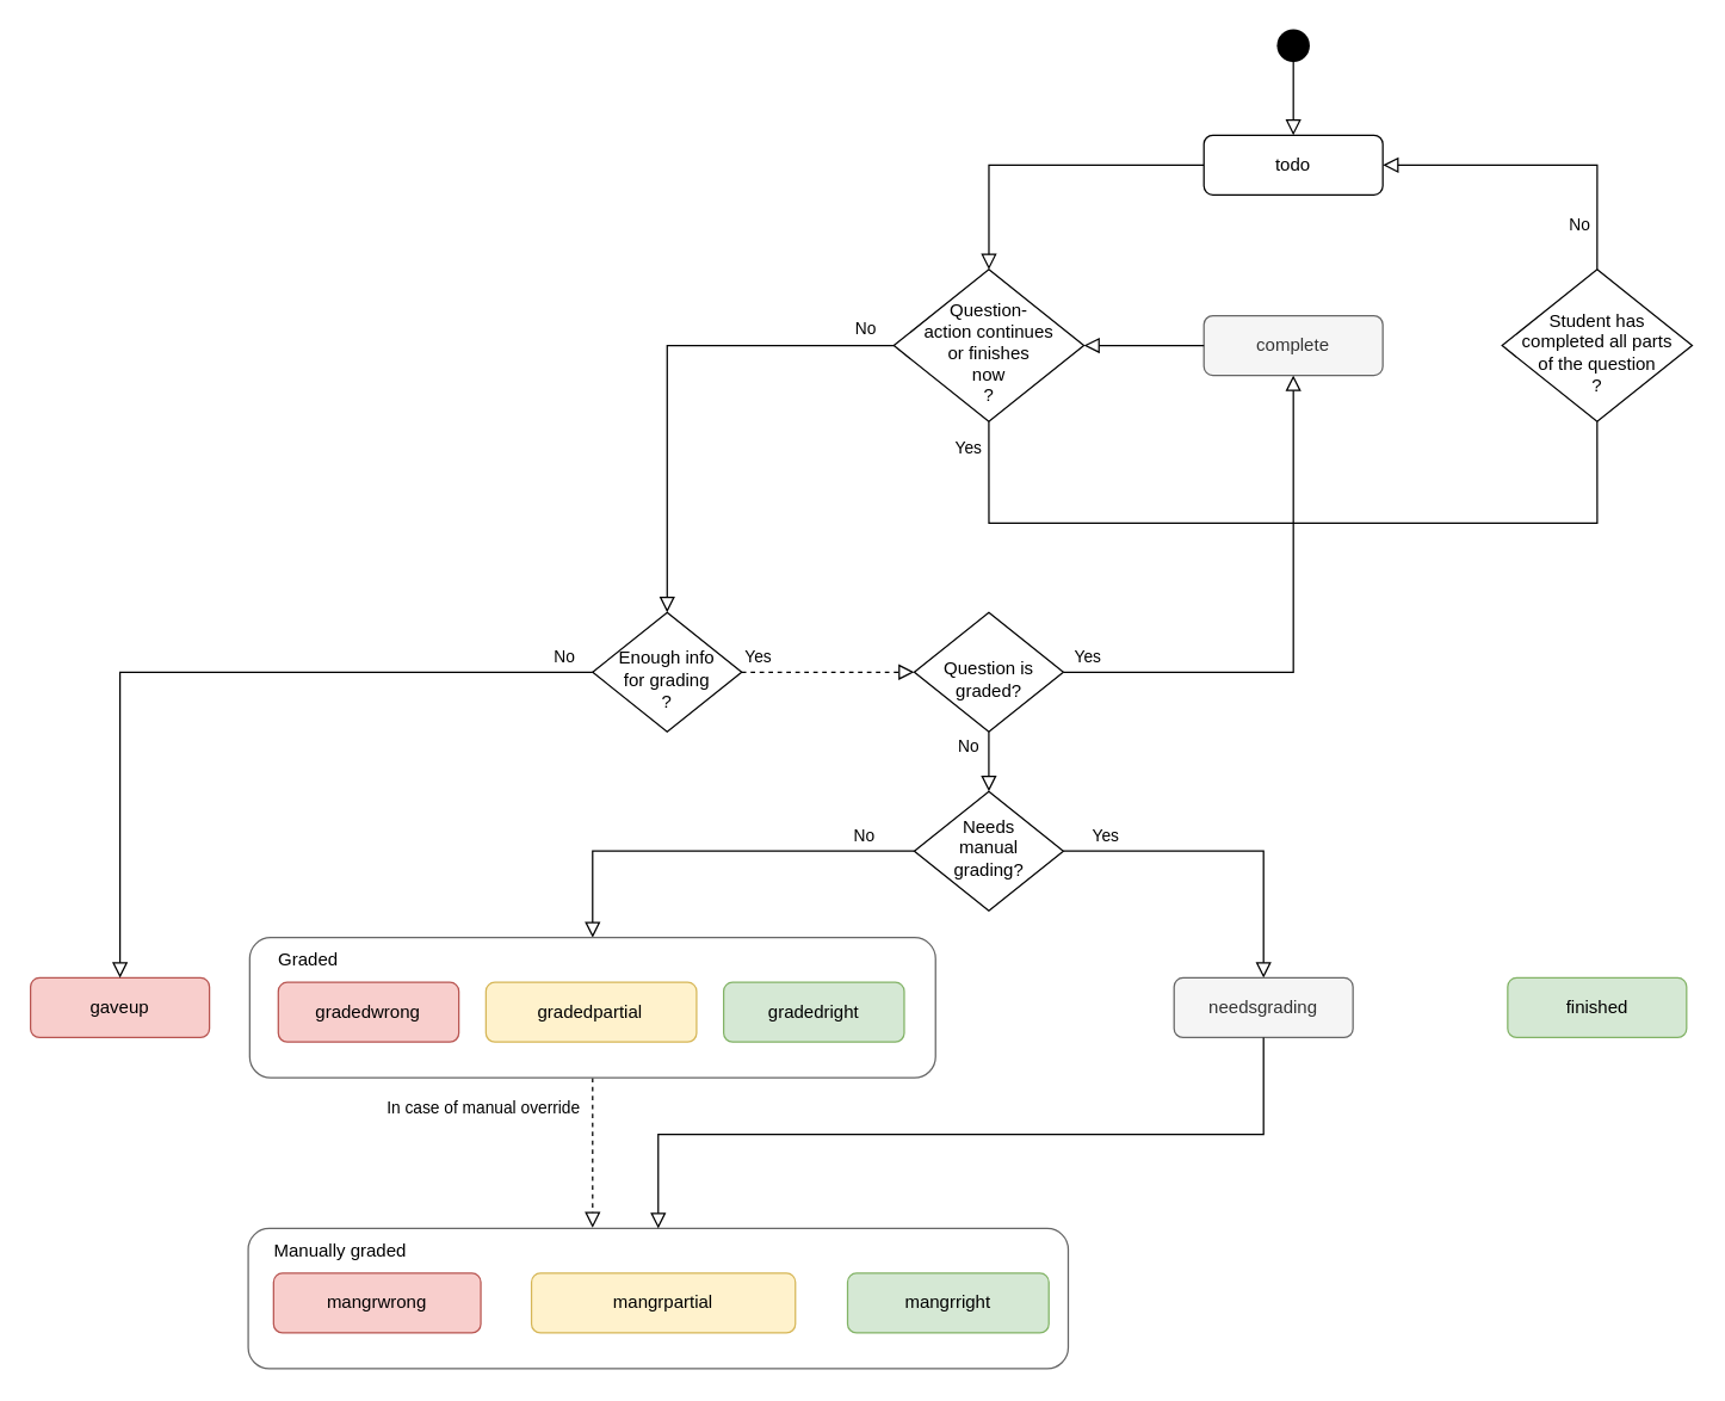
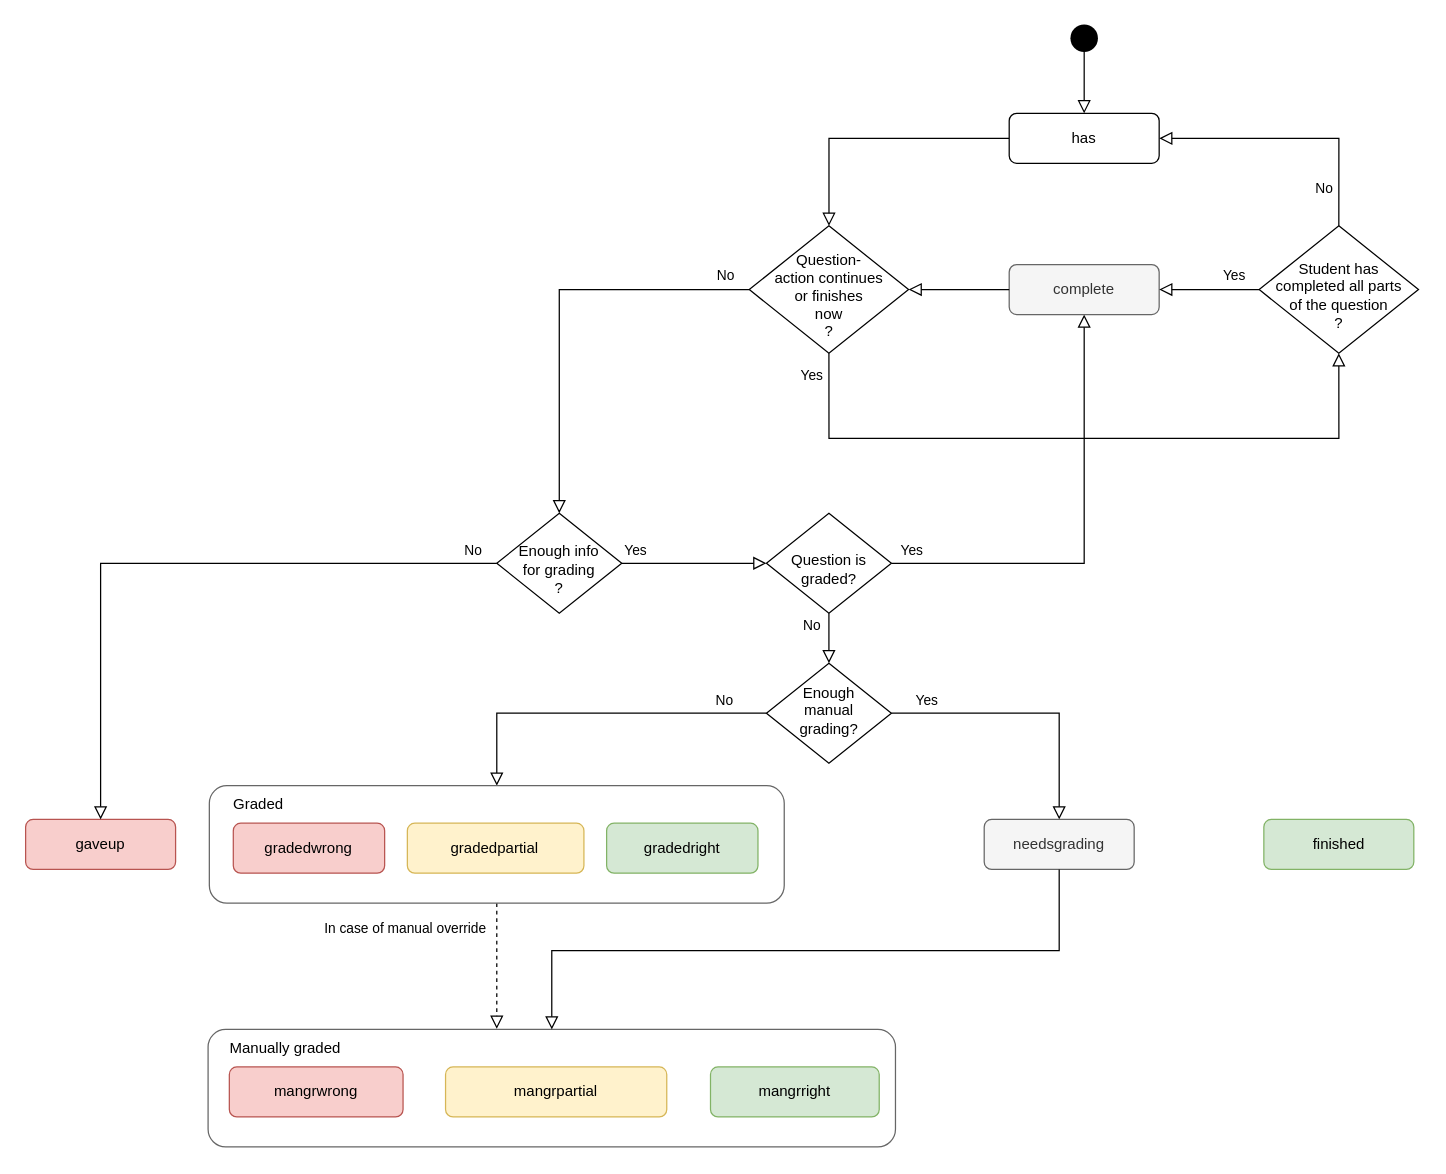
  <mxCell id="0" />
  <mxCell id="1" parent="0" />
  <mxCell id="2" value="" style="rounded=1;whiteSpace=wrap;html=1;fontSize=12;glass=0;strokeWidth=1;shadow=0;fillColor=none;fontColor=#333333;strokeColor=#666666;align=left;movable=1;resizable=1;rotatable=1;deletable=1;editable=1;locked=0;connectable=1;" parent="1" vertex="1"><mxGeometry x="166" y="823" width="550.0" height="94" as="geometry" /></mxCell>
  <mxCell id="3" value="" style="rounded=0;html=1;jettySize=auto;orthogonalLoop=1;fontSize=11;endArrow=block;endFill=0;endSize=8;strokeWidth=1;shadow=0;labelBackgroundColor=none;edgeStyle=orthogonalEdgeStyle;" parent="1" source="4" target="5" edge="1"><mxGeometry relative="1" as="geometry" /></mxCell>
- <mxCell id="4" value="todo" style="rounded=1;whiteSpace=wrap;html=1;fontSize=12;glass=0;strokeWidth=1;shadow=0;" parent="1" vertex="1"><mxGeometry x="807" y="90" width="120" height="40" as="geometry" /></mxCell>
+ <mxCell id="4" value="has" style="rounded=1;whiteSpace=wrap;html=1;fontSize=12;glass=0;strokeWidth=1;shadow=0;" parent="1" vertex="1"><mxGeometry x="807" y="90" width="120" height="40" as="geometry" /></mxCell>
  <mxCell id="5" value="&lt;br&gt;Question-&lt;br&gt;action continues&lt;br&gt;or finishes&lt;br&gt;now&lt;br&gt;?" style="rhombus;whiteSpace=wrap;html=1;shadow=0;fontFamily=Helvetica;fontSize=12;align=center;strokeWidth=1;spacing=6;spacingTop=-4;" parent="1" vertex="1"><mxGeometry x="599" y="180" width="127.5" height="102" as="geometry" /></mxCell>
  <mxCell id="6" value="Yes" style="edgeStyle=orthogonalEdgeStyle;rounded=0;html=1;jettySize=auto;orthogonalLoop=1;fontSize=11;endArrow=block;endFill=0;endSize=8;strokeWidth=1;shadow=0;labelBackgroundColor=none;" parent="1" source="7" target="12" edge="1"><mxGeometry x="-0.907" y="10" relative="1" as="geometry"><mxPoint as="offset" /></mxGeometry></mxCell>
  <mxCell id="7" value="&lt;br&gt;Question is&lt;br&gt;graded?&lt;br&gt;" style="rhombus;whiteSpace=wrap;html=1;shadow=0;fontFamily=Helvetica;fontSize=12;align=center;strokeWidth=1;spacing=6;spacingTop=-4;" parent="1" vertex="1"><mxGeometry x="612.75" y="410" width="100" height="80" as="geometry" /></mxCell>
  <mxCell id="8" value="finished" style="rounded=1;whiteSpace=wrap;html=1;fontSize=12;glass=0;strokeWidth=1;shadow=0;fillColor=#d5e8d4;strokeColor=#82b366;" parent="1" vertex="1"><mxGeometry x="1010.75" y="655" width="120" height="40" as="geometry" /></mxCell>
  <mxCell id="9" value="" style="shape=waypoint;sketch=0;fillStyle=solid;size=6;pointerEvents=1;points=[];fillColor=none;resizable=0;rotatable=0;perimeter=centerPerimeter;snapToPoint=1;strokeWidth=9;" parent="1" vertex="1"><mxGeometry x="857" y="20" width="20" height="20" as="geometry" /></mxCell>
  <mxCell id="10" value="" style="edgeStyle=orthogonalEdgeStyle;rounded=0;html=1;jettySize=auto;orthogonalLoop=1;fontSize=11;endArrow=block;endFill=0;endSize=8;strokeWidth=1;shadow=0;labelBackgroundColor=none;exitX=0.45;exitY=0.95;exitDx=0;exitDy=0;exitPerimeter=0;" parent="1" source="9" target="4" edge="1"><mxGeometry y="10" relative="1" as="geometry"><mxPoint as="offset" /><mxPoint x="927" y="230" as="sourcePoint" /><mxPoint x="977" y="230" as="targetPoint" /></mxGeometry></mxCell>
  <mxCell id="11" value="&lt;br&gt;Student has&lt;br&gt;completed all parts&lt;br&gt;of the question&lt;br&gt;?" style="rhombus;whiteSpace=wrap;html=1;shadow=0;fontFamily=Helvetica;fontSize=12;align=center;strokeWidth=1;spacing=6;spacingTop=-4;" parent="1" vertex="1"><mxGeometry x="1007" y="180" width="127.5" height="102" as="geometry" /></mxCell>
  <mxCell id="12" value="complete" style="rounded=1;whiteSpace=wrap;html=1;fontSize=12;glass=0;strokeWidth=1;shadow=0;fillColor=#f5f5f5;fontColor=#333333;strokeColor=#666666;" parent="1" vertex="1"><mxGeometry x="807" y="211" width="120" height="40" as="geometry" /></mxCell>
+ <mxCell id="13" value="Yes" style="edgeStyle=orthogonalEdgeStyle;rounded=0;html=1;jettySize=auto;orthogonalLoop=1;fontSize=11;endArrow=block;endFill=0;endSize=8;strokeWidth=1;shadow=0;labelBackgroundColor=none;exitX=0;exitY=0.5;exitDx=0;exitDy=0;" parent="1" source="11" target="12" edge="1"><mxGeometry x="-0.5" y="-11" relative="1" as="geometry"><mxPoint as="offset" /><mxPoint x="807" y="231" as="sourcePoint" /></mxGeometry></mxCell>
  <mxCell id="14" value="No" style="rounded=0;html=1;jettySize=auto;orthogonalLoop=1;fontSize=11;endArrow=block;endFill=0;endSize=8;strokeWidth=1;shadow=0;labelBackgroundColor=none;edgeStyle=orthogonalEdgeStyle;exitX=0.5;exitY=0;exitDx=0;exitDy=0;entryX=1;entryY=0.5;entryDx=0;entryDy=0;" parent="1" source="11" target="4" edge="1"><mxGeometry x="-0.719" y="12" relative="1" as="geometry"><mxPoint as="offset" /><mxPoint x="877" y="390" as="sourcePoint" /><mxPoint x="877" y="450" as="targetPoint" /></mxGeometry></mxCell>
  <mxCell id="15" value="" style="rounded=0;html=1;jettySize=auto;orthogonalLoop=1;fontSize=11;endArrow=block;endFill=0;endSize=8;strokeWidth=1;shadow=0;labelBackgroundColor=none;edgeStyle=orthogonalEdgeStyle;exitX=0;exitY=0.5;exitDx=0;exitDy=0;entryX=1;entryY=0.5;entryDx=0;entryDy=0;" parent="1" source="12" target="5" edge="1"><mxGeometry relative="1" as="geometry"><mxPoint x="817" y="120" as="sourcePoint" /><mxPoint x="740.8" y="190.04" as="targetPoint" /></mxGeometry></mxCell>
  <mxCell id="16" value="No" style="rounded=0;html=1;jettySize=auto;orthogonalLoop=1;fontSize=11;endArrow=block;endFill=0;endSize=8;strokeWidth=1;shadow=0;labelBackgroundColor=none;edgeStyle=orthogonalEdgeStyle;exitX=0;exitY=0.5;exitDx=0;exitDy=0;entryX=0.5;entryY=0;entryDx=0;entryDy=0;" parent="1" source="5" target="17" edge="1"><mxGeometry x="-0.886" y="-11" relative="1" as="geometry"><mxPoint as="offset" /><mxPoint x="583" y="208" as="sourcePoint" /><mxPoint x="433" y="278" as="targetPoint" /></mxGeometry></mxCell>
  <mxCell id="17" value="&lt;br&gt;Enough info&lt;br&gt;for grading&lt;br&gt;?" style="rhombus;whiteSpace=wrap;html=1;shadow=0;fontFamily=Helvetica;fontSize=12;align=center;strokeWidth=1;spacing=6;spacingTop=-4;" parent="1" vertex="1"><mxGeometry x="397" y="410" width="100" height="80" as="geometry" /></mxCell>
- <mxCell id="18" value="Yes" style="rounded=0;html=1;jettySize=auto;orthogonalLoop=1;fontSize=11;endArrow=none;endFill=0;endSize=8;strokeWidth=1;shadow=0;labelBackgroundColor=none;edgeStyle=orthogonalEdgeStyle;exitX=0.5;exitY=1;exitDx=0;exitDy=0;entryX=0.5;entryY=1;entryDx=0;entryDy=0;" parent="1" source="5" target="11" edge="1"><mxGeometry x="-0.934" y="-14" relative="1" as="geometry"><mxPoint as="offset" /><mxPoint x="609" y="241" as="sourcePoint" /><mxPoint x="457" y="300" as="targetPoint" /><Array as="points"><mxPoint x="663" y="350" /><mxPoint x="1071" y="350" /></Array></mxGeometry></mxCell>
- <mxCell id="19" value="Yes" style="edgeStyle=orthogonalEdgeStyle;rounded=0;html=1;jettySize=auto;orthogonalLoop=1;fontSize=11;endArrow=block;endFill=0;endSize=8;strokeWidth=1;shadow=0;labelBackgroundColor=none;exitX=1;exitY=0.5;exitDx=0;exitDy=0;entryX=0;entryY=0.5;entryDx=0;entryDy=0;dashed=1;" parent="1" source="17" target="7" edge="1"><mxGeometry x="-0.793" y="10" relative="1" as="geometry"><mxPoint x="-1" as="offset" /><mxPoint x="1017" y="241" as="sourcePoint" /><mxPoint x="937" y="241" as="targetPoint" /></mxGeometry></mxCell>
- <mxCell id="20" value="Needs&lt;br&gt;manual&lt;br&gt;grading?" style="rhombus;whiteSpace=wrap;html=1;shadow=0;fontFamily=Helvetica;fontSize=12;align=center;strokeWidth=1;spacing=6;spacingTop=-4;" parent="1" vertex="1"><mxGeometry x="612.75" y="530" width="100" height="80" as="geometry" /></mxCell>
+ <mxCell id="18" value="Yes" style="rounded=0;html=1;jettySize=auto;orthogonalLoop=1;fontSize=11;endArrow=block;endFill=0;endSize=8;strokeWidth=1;shadow=0;labelBackgroundColor=none;edgeStyle=orthogonalEdgeStyle;exitX=0.5;exitY=1;exitDx=0;exitDy=0;entryX=0.5;entryY=1;entryDx=0;entryDy=0;" parent="1" source="5" target="11" edge="1"><mxGeometry x="-0.934" y="-14" relative="1" as="geometry"><mxPoint as="offset" /><mxPoint x="609" y="241" as="sourcePoint" /><mxPoint x="457" y="300" as="targetPoint" /><Array as="points"><mxPoint x="663" y="350" /><mxPoint x="1071" y="350" /></Array></mxGeometry></mxCell>
+ <mxCell id="19" value="Yes" style="edgeStyle=orthogonalEdgeStyle;rounded=0;html=1;jettySize=auto;orthogonalLoop=1;fontSize=11;endArrow=block;endFill=0;endSize=8;strokeWidth=1;shadow=0;labelBackgroundColor=none;exitX=1;exitY=0.5;exitDx=0;exitDy=0;entryX=0;entryY=0.5;entryDx=0;entryDy=0;" parent="1" source="17" target="7" edge="1"><mxGeometry x="-0.793" y="10" relative="1" as="geometry"><mxPoint x="-1" as="offset" /><mxPoint x="1017" y="241" as="sourcePoint" /><mxPoint x="937" y="241" as="targetPoint" /></mxGeometry></mxCell>
+ <mxCell id="20" value="Enough&lt;br&gt;manual&lt;br&gt;grading?" style="rhombus;whiteSpace=wrap;html=1;shadow=0;fontFamily=Helvetica;fontSize=12;align=center;strokeWidth=1;spacing=6;spacingTop=-4;" parent="1" vertex="1"><mxGeometry x="612.75" y="530" width="100" height="80" as="geometry" /></mxCell>
  <mxCell id="21" value="No" style="rounded=0;html=1;jettySize=auto;orthogonalLoop=1;fontSize=11;endArrow=block;endFill=0;endSize=8;strokeWidth=1;shadow=0;labelBackgroundColor=none;edgeStyle=orthogonalEdgeStyle;exitX=0.5;exitY=1;exitDx=0;exitDy=0;entryX=0.5;entryY=0;entryDx=0;entryDy=0;" parent="1" source="7" target="20" edge="1"><mxGeometry x="-0.5" y="-14" relative="1" as="geometry"><mxPoint as="offset" /><mxPoint x="609" y="241" as="sourcePoint" /><mxPoint x="457" y="420" as="targetPoint" /></mxGeometry></mxCell>
  <mxCell id="22" value="Yes" style="edgeStyle=orthogonalEdgeStyle;rounded=0;html=1;jettySize=auto;orthogonalLoop=1;fontSize=11;endArrow=block;endFill=0;endSize=8;strokeWidth=1;shadow=0;labelBackgroundColor=none;entryX=0.5;entryY=0;entryDx=0;entryDy=0;exitX=1;exitY=0.5;exitDx=0;exitDy=0;" parent="1" source="20" target="23" edge="1"><mxGeometry x="-0.745" y="10" relative="1" as="geometry"><mxPoint as="offset" /><mxPoint x="583.25" y="650" as="sourcePoint" /><mxPoint x="847" y="630" as="targetPoint" /></mxGeometry></mxCell>
  <mxCell id="23" value="needsgrading" style="rounded=1;whiteSpace=wrap;html=1;fontSize=12;glass=0;strokeWidth=1;shadow=0;fillColor=#f5f5f5;fontColor=#333333;strokeColor=#666666;" parent="1" vertex="1"><mxGeometry x="787" y="655" width="120" height="40" as="geometry" /></mxCell>
  <mxCell id="24" value="No" style="edgeStyle=orthogonalEdgeStyle;rounded=0;html=1;jettySize=auto;orthogonalLoop=1;fontSize=11;endArrow=block;endFill=0;endSize=8;strokeWidth=1;shadow=0;labelBackgroundColor=none;entryX=0.5;entryY=0;entryDx=0;entryDy=0;exitX=0;exitY=0.5;exitDx=0;exitDy=0;" parent="1" source="20" target="33" edge="1"><mxGeometry x="-0.753" y="-10" relative="1" as="geometry"><mxPoint as="offset" /><mxPoint x="607" y="570" as="sourcePoint" /><mxPoint x="501.25" y="630" as="targetPoint" /></mxGeometry></mxCell>
  <mxCell id="25" value="gaveup" style="rounded=1;whiteSpace=wrap;html=1;fontSize=12;glass=0;strokeWidth=1;shadow=0;fillColor=#f8cecc;strokeColor=#b85450;" parent="1" vertex="1"><mxGeometry x="20" y="655" width="120" height="40" as="geometry" /></mxCell>
  <mxCell id="26" value="mangrright" style="rounded=1;whiteSpace=wrap;html=1;fontSize=12;glass=0;strokeWidth=1;shadow=0;fillColor=#d5e8d4;strokeColor=#82b366;" parent="1" vertex="1"><mxGeometry x="568" y="853" width="135" height="40" as="geometry" /></mxCell>
  <mxCell id="27" value="mangrpartial" style="rounded=1;whiteSpace=wrap;html=1;fontSize=12;glass=0;strokeWidth=1;shadow=0;fillColor=#fff2cc;strokeColor=#d6b656;" parent="1" vertex="1"><mxGeometry x="356" y="853" width="177" height="40" as="geometry" /></mxCell>
  <mxCell id="28" value="mangrwrong" style="rounded=1;whiteSpace=wrap;html=1;fontSize=12;glass=0;strokeWidth=1;shadow=0;fillColor=#f8cecc;strokeColor=#b85450;" parent="1" vertex="1"><mxGeometry x="183" y="853" width="139" height="40" as="geometry" /></mxCell>
  <mxCell id="29" value="" style="edgeStyle=orthogonalEdgeStyle;rounded=0;html=1;jettySize=auto;orthogonalLoop=1;fontSize=11;endArrow=block;endFill=0;endSize=8;strokeWidth=1;shadow=0;labelBackgroundColor=none;exitX=0.5;exitY=1;exitDx=0;exitDy=0;entryX=0.42;entryY=-0.005;entryDx=0;entryDy=0;entryPerimeter=0;dashed=1;" parent="1" source="33" target="2" edge="1"><mxGeometry x="-0.753" y="-10" relative="1" as="geometry"><mxPoint as="offset" /><mxPoint x="622.75" y="580" as="sourcePoint" /><mxPoint x="399" y="820" as="targetPoint" /><Array as="points" /></mxGeometry></mxCell>
  <mxCell id="30" value="In case of manual override" style="edgeLabel;html=1;align=right;verticalAlign=bottom;resizable=0;points=[];labelPosition=left;verticalLabelPosition=top;horizontal=1;" vertex="1" connectable="0" parent="29"><mxGeometry x="-0.029" y="3" relative="1" as="geometry"><mxPoint x="-11" y="-21" as="offset" /></mxGeometry></mxCell>
  <mxCell id="31" value="" style="edgeStyle=orthogonalEdgeStyle;rounded=0;html=1;jettySize=auto;orthogonalLoop=1;fontSize=11;endArrow=block;endFill=0;endSize=8;strokeWidth=1;shadow=0;labelBackgroundColor=none;exitX=0.5;exitY=1;exitDx=0;exitDy=0;entryX=0.5;entryY=0;entryDx=0;entryDy=0;" parent="1" source="23" target="2" edge="1"><mxGeometry x="-0.745" y="10" relative="1" as="geometry"><mxPoint as="offset" /><mxPoint x="722.75" y="580" as="sourcePoint" /><mxPoint x="437" y="820" as="targetPoint" /><Array as="points"><mxPoint x="847" y="760" /><mxPoint x="441" y="760" /></Array></mxGeometry></mxCell>
  <mxCell id="32" value="" style="group" parent="1" vertex="1" connectable="0"><mxGeometry x="167" y="628" width="500" height="94" as="geometry" /></mxCell>
  <mxCell id="33" value="" style="rounded=1;whiteSpace=wrap;html=1;fontSize=12;glass=0;strokeWidth=1;shadow=0;fillColor=none;fontColor=#333333;strokeColor=#666666;align=left;" parent="32" vertex="1"><mxGeometry width="460" height="94" as="geometry" /></mxCell>
  <mxCell id="34" value="Graded" style="text;html=1;strokeColor=none;fillColor=none;align=center;verticalAlign=middle;whiteSpace=wrap;rounded=0;" parent="32" vertex="1"><mxGeometry x="9.082" width="60.549" height="30" as="geometry" /></mxCell>
  <mxCell id="35" value="" style="group" parent="1" vertex="1" connectable="0"><mxGeometry x="186.174" y="658" width="419.809" height="40" as="geometry" /></mxCell>
  <mxCell id="36" value="gradedright" style="rounded=1;whiteSpace=wrap;html=1;fontSize=12;glass=0;strokeWidth=1;shadow=0;fillColor=#d5e8d4;strokeColor=#82b366;" parent="35" vertex="1"><mxGeometry x="298.71" width="121.099" height="40" as="geometry" /></mxCell>
  <mxCell id="37" value="gradedpartial" style="rounded=1;whiteSpace=wrap;html=1;fontSize=12;glass=0;strokeWidth=1;shadow=0;fillColor=#fff2cc;strokeColor=#d6b656;" parent="35" vertex="1"><mxGeometry x="139.264" width="141.282" height="40" as="geometry" /></mxCell>
  <mxCell id="38" value="gradedwrong" style="rounded=1;whiteSpace=wrap;html=1;fontSize=12;glass=0;strokeWidth=1;shadow=0;fillColor=#f8cecc;strokeColor=#b85450;" parent="35" vertex="1"><mxGeometry width="121.099" height="40" as="geometry" /></mxCell>
  <mxCell id="39" value="No" style="edgeStyle=orthogonalEdgeStyle;rounded=0;html=1;jettySize=auto;orthogonalLoop=1;fontSize=11;endArrow=block;endFill=0;endSize=8;strokeWidth=1;shadow=0;labelBackgroundColor=none;entryX=0.5;entryY=0;entryDx=0;entryDy=0;exitX=0;exitY=0.5;exitDx=0;exitDy=0;" parent="1" source="17" target="25" edge="1"><mxGeometry x="-0.93" y="-10" relative="1" as="geometry"><mxPoint x="-1" as="offset" /><mxPoint x="622.75" y="580" as="sourcePoint" /><mxPoint x="407" y="638" as="targetPoint" /></mxGeometry></mxCell>
  <mxCell id="40" value="Manually graded" style="text;html=1;strokeColor=none;fillColor=none;align=center;verticalAlign=middle;whiteSpace=wrap;rounded=0;" parent="1" vertex="1"><mxGeometry x="179" y="823" width="98.1" height="30" as="geometry" /></mxCell>
